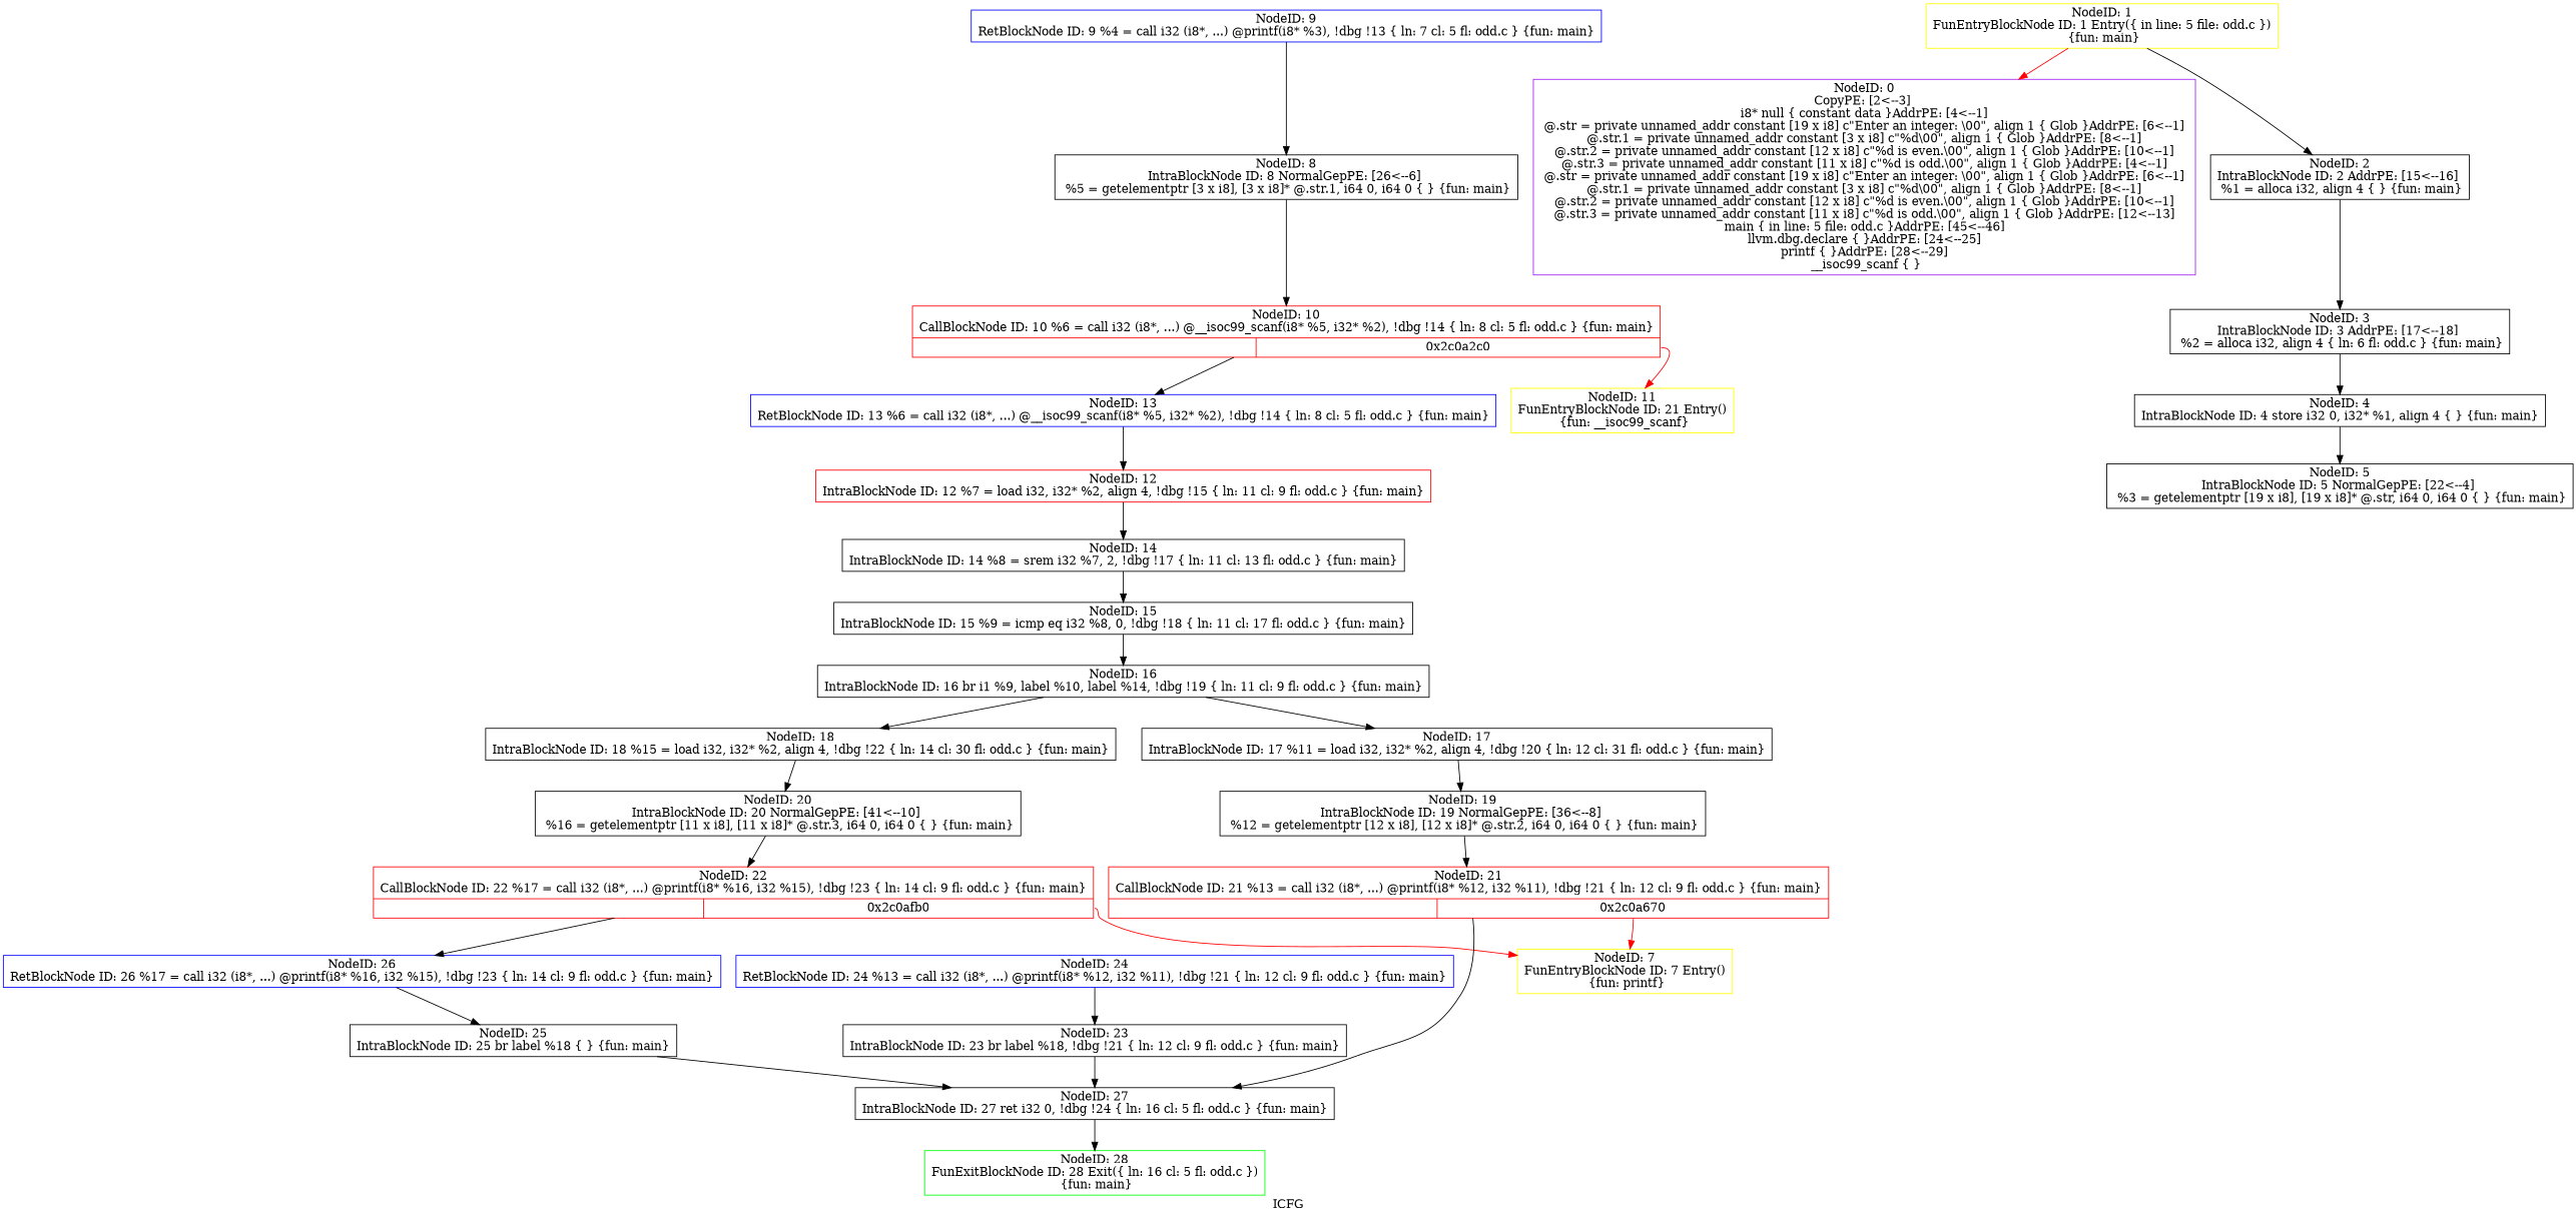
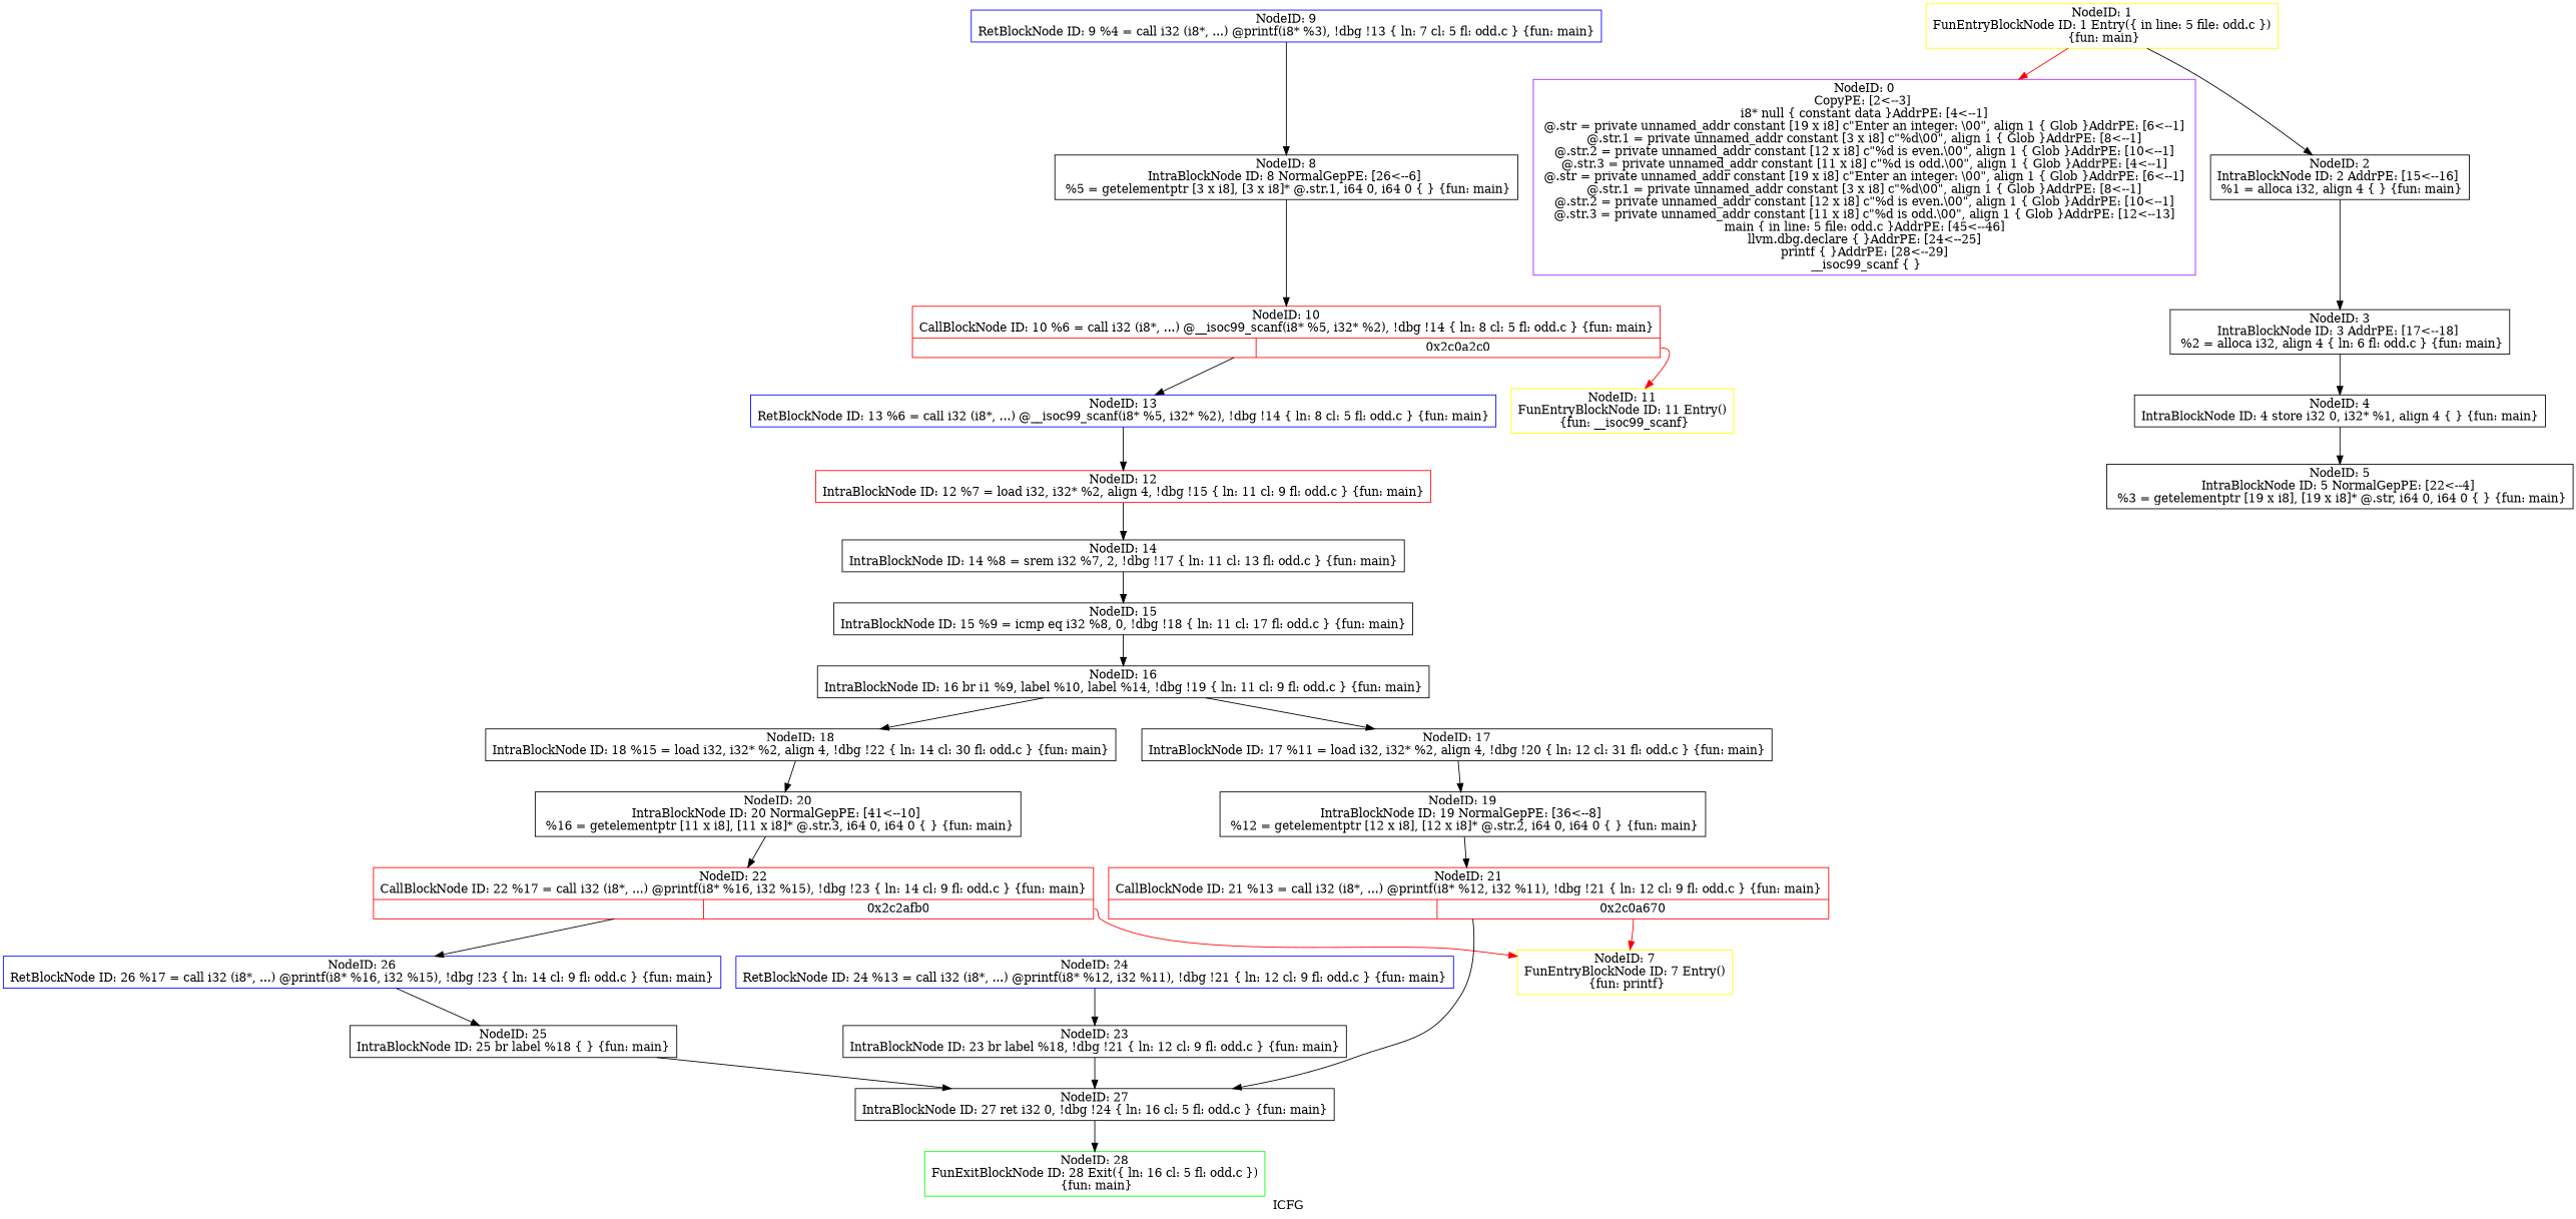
  digraph {
    label=ICFG
    node [color=black shape=record]
    edge [style=solid]
    n1 [color=green label="{NodeID: 28\nFunExitBlockNode ID: 28 Exit(\{ ln: 16  cl: 5  fl: odd.c \})\n \{fun: main\}}"]
    n2 [label="{NodeID: 27\nIntraBlockNode ID: 27      ret i32 0, !dbg !24 \{ ln: 16  cl: 5  fl: odd.c \}    \{fun: main\}}"]
    n3 [color=blue label="{NodeID: 26\nRetBlockNode ID: 26   %17 = call i32 (i8*, ...) @printf(i8* %16, i32 %15), !dbg !23 \{ ln: 14  cl: 9  fl: odd.c \} \{fun: main\}}"]
    n4 [label="{NodeID: 25\nIntraBlockNode ID: 25      br label %18 \{  \}    \{fun: main\}}"]
    n5 [color=blue label="{NodeID: 24\nRetBlockNode ID: 24   %13 = call i32 (i8*, ...) @printf(i8* %12, i32 %11), !dbg !21 \{ ln: 12  cl: 9  fl: odd.c \} \{fun: main\}}"]
    n6 [label="{NodeID: 23\nIntraBlockNode ID: 23      br label %18, !dbg !21 \{ ln: 12  cl: 9  fl: odd.c \}    \{fun: main\}}"]
-   n7 [color=red label="{NodeID: 22\nCallBlockNode ID: 22   %17 = call i32 (i8*, ...) @printf(i8* %16, i32 %15), !dbg !23 \{ ln: 14  cl: 9  fl: odd.c \} \{fun: main\}|{|<s1>0x2c0afb0}}"]
+   n7 [color=red label="{NodeID: 22\nCallBlockNode ID: 22   %17 = call i32 (i8*, ...) @printf(i8* %16, i32 %15), !dbg !23 \{ ln: 14  cl: 9  fl: odd.c \} \{fun: main\}|{|<s1>0x2c2afb0}}"]
    n8 [color=yellow label="{NodeID: 7\nFunEntryBlockNode ID: 7 Entry()\n \{fun: printf\}}"]
    n9 [color=red label="{NodeID: 21\nCallBlockNode ID: 21   %13 = call i32 (i8*, ...) @printf(i8* %12, i32 %11), !dbg !21 \{ ln: 12  cl: 9  fl: odd.c \} \{fun: main\}|{|<s1>0x2c0a670}}"]
    n10 [label="{NodeID: 20\nIntraBlockNode ID: 20   NormalGepPE: [41\<--10]  \n   %16 = getelementptr [11 x i8], [11 x i8]* @.str.3, i64 0, i64 0 \{  \} \{fun: main\}}"]
    n11 [label="{NodeID: 19\nIntraBlockNode ID: 19   NormalGepPE: [36\<--8]  \n   %12 = getelementptr [12 x i8], [12 x i8]* @.str.2, i64 0, i64 0 \{  \} \{fun: main\}}"]
    n12 [label="{NodeID: 18\nIntraBlockNode ID: 18      %15 = load i32, i32* %2, align 4, !dbg !22 \{ ln: 14  cl: 30  fl: odd.c \}    \{fun: main\}}"]
    n13 [label="{NodeID: 17\nIntraBlockNode ID: 17      %11 = load i32, i32* %2, align 4, !dbg !20 \{ ln: 12  cl: 31  fl: odd.c \}    \{fun: main\}}"]
    n14 [label="{NodeID: 16\nIntraBlockNode ID: 16      br i1 %9, label %10, label %14, !dbg !19 \{ ln: 11  cl: 9  fl: odd.c \}    \{fun: main\}}"]
    n15 [label="{NodeID: 15\nIntraBlockNode ID: 15      %9 = icmp eq i32 %8, 0, !dbg !18 \{ ln: 11  cl: 17  fl: odd.c \}    \{fun: main\}}"]
    n16 [label="{NodeID: 14\nIntraBlockNode ID: 14      %8 = srem i32 %7, 2, !dbg !17 \{ ln: 11  cl: 13  fl: odd.c \}    \{fun: main\}}"]
    n17 [color=blue label="{NodeID: 13\nRetBlockNode ID: 13   %6 = call i32 (i8*, ...) @__isoc99_scanf(i8* %5, i32* %2), !dbg !14 \{ ln: 8  cl: 5  fl: odd.c \} \{fun: main\}}"]
    n18 [color=red label="{NodeID: 12\nIntraBlockNode ID: 12      %7 = load i32, i32* %2, align 4, !dbg !15 \{ ln: 11  cl: 9  fl: odd.c \}    \{fun: main\}}"]
    n19 [color=purple label="{NodeID: 0\nCopyPE: [2\<--3]  \n i8* null \{ constant data \}AddrPE: [4\<--1]  \n @.str = private unnamed_addr constant [19 x i8] c\"Enter an integer: \\00\", align 1 \{ Glob  \}AddrPE: [6\<--1]  \n @.str.1 = private unnamed_addr constant [3 x i8] c\"%d\\00\", align 1 \{ Glob  \}AddrPE: [8\<--1]  \n @.str.2 = private unnamed_addr constant [12 x i8] c\"%d is even.\\00\", align 1 \{ Glob  \}AddrPE: [10\<--1]  \n @.str.3 = private unnamed_addr constant [11 x i8] c\"%d is odd.\\00\", align 1 \{ Glob  \}AddrPE: [4\<--1]  \n @.str = private unnamed_addr constant [19 x i8] c\"Enter an integer: \\00\", align 1 \{ Glob  \}AddrPE: [6\<--1]  \n @.str.1 = private unnamed_addr constant [3 x i8] c\"%d\\00\", align 1 \{ Glob  \}AddrPE: [8\<--1]  \n @.str.2 = private unnamed_addr constant [12 x i8] c\"%d is even.\\00\", align 1 \{ Glob  \}AddrPE: [10\<--1]  \n @.str.3 = private unnamed_addr constant [11 x i8] c\"%d is odd.\\00\", align 1 \{ Glob  \}AddrPE: [12\<--13]  \n main \{ in line: 5 file: odd.c \}AddrPE: [45\<--46]  \n llvm.dbg.declare \{  \}AddrPE: [24\<--25]  \n printf \{  \}AddrPE: [28\<--29]  \n __isoc99_scanf \{  \}}"]
    n20 [color=yellow label="{NodeID: 1\nFunEntryBlockNode ID: 1 Entry(\{ in line: 5 file: odd.c \})\n \{fun: main\}}"]
    n21 [label="{NodeID: 2\nIntraBlockNode ID: 2   AddrPE: [15\<--16]  \n   %1 = alloca i32, align 4 \{  \} \{fun: main\}}"]
    n22 [label="{NodeID: 3\nIntraBlockNode ID: 3   AddrPE: [17\<--18]  \n   %2 = alloca i32, align 4 \{ ln: 6 fl: odd.c \} \{fun: main\}}"]
    n23 [label="{NodeID: 4\nIntraBlockNode ID: 4      store i32 0, i32* %1, align 4 \{  \}    \{fun: main\}}"]
    n24 [label="{NodeID: 5\nIntraBlockNode ID: 5   NormalGepPE: [22\<--4]  \n   %3 = getelementptr [19 x i8], [19 x i8]* @.str, i64 0, i64 0 \{  \} \{fun: main\}}"]
    n25 [color=blue label="{NodeID: 9\nRetBlockNode ID: 9   %4 = call i32 (i8*, ...) @printf(i8* %3), !dbg !13 \{ ln: 7  cl: 5  fl: odd.c \} \{fun: main\}}"]
    n26 [label="{NodeID: 8\nIntraBlockNode ID: 8   NormalGepPE: [26\<--6]  \n   %5 = getelementptr [3 x i8], [3 x i8]* @.str.1, i64 0, i64 0 \{  \} \{fun: main\}}"]
    n27 [color=red label="{NodeID: 10\nCallBlockNode ID: 10   %6 = call i32 (i8*, ...) @__isoc99_scanf(i8* %5, i32* %2), !dbg !14 \{ ln: 8  cl: 5  fl: odd.c \} \{fun: main\}|{|<s1>0x2c0a2c0}}"]
-   n28 [color=yellow label="{NodeID: 11\nFunEntryBlockNode ID: 21 Entry()\n \{fun: __isoc99_scanf\}}"]
+   n28 [color=yellow label="{NodeID: 11\nFunEntryBlockNode ID: 11 Entry()\n \{fun: __isoc99_scanf\}}"]
    n2 -> n1
    n3 -> n4
    n4 -> n2
    n5 -> n6
    n6 -> n2
    n7 -> n3
    n7 -> n8 [color=red tailport=s1]
    n9 -> n2
    n9 -> n8 [color=red tailport=s1]
    n10 -> n7
    n11 -> n9
    n12 -> n10
    n13 -> n11
    n14 -> n12
    n14 -> n13
    n15 -> n14
    n16 -> n15
    n17 -> n18
    n18 -> n16
    n20 -> n19 [color=red]
    n20 -> n21
    n21 -> n22
    n22 -> n23
    n23 -> n24
    n25 -> n26
    n26 -> n27
    n27 -> n17
    n27 -> n28 [color=red tailport=s1]
  }
